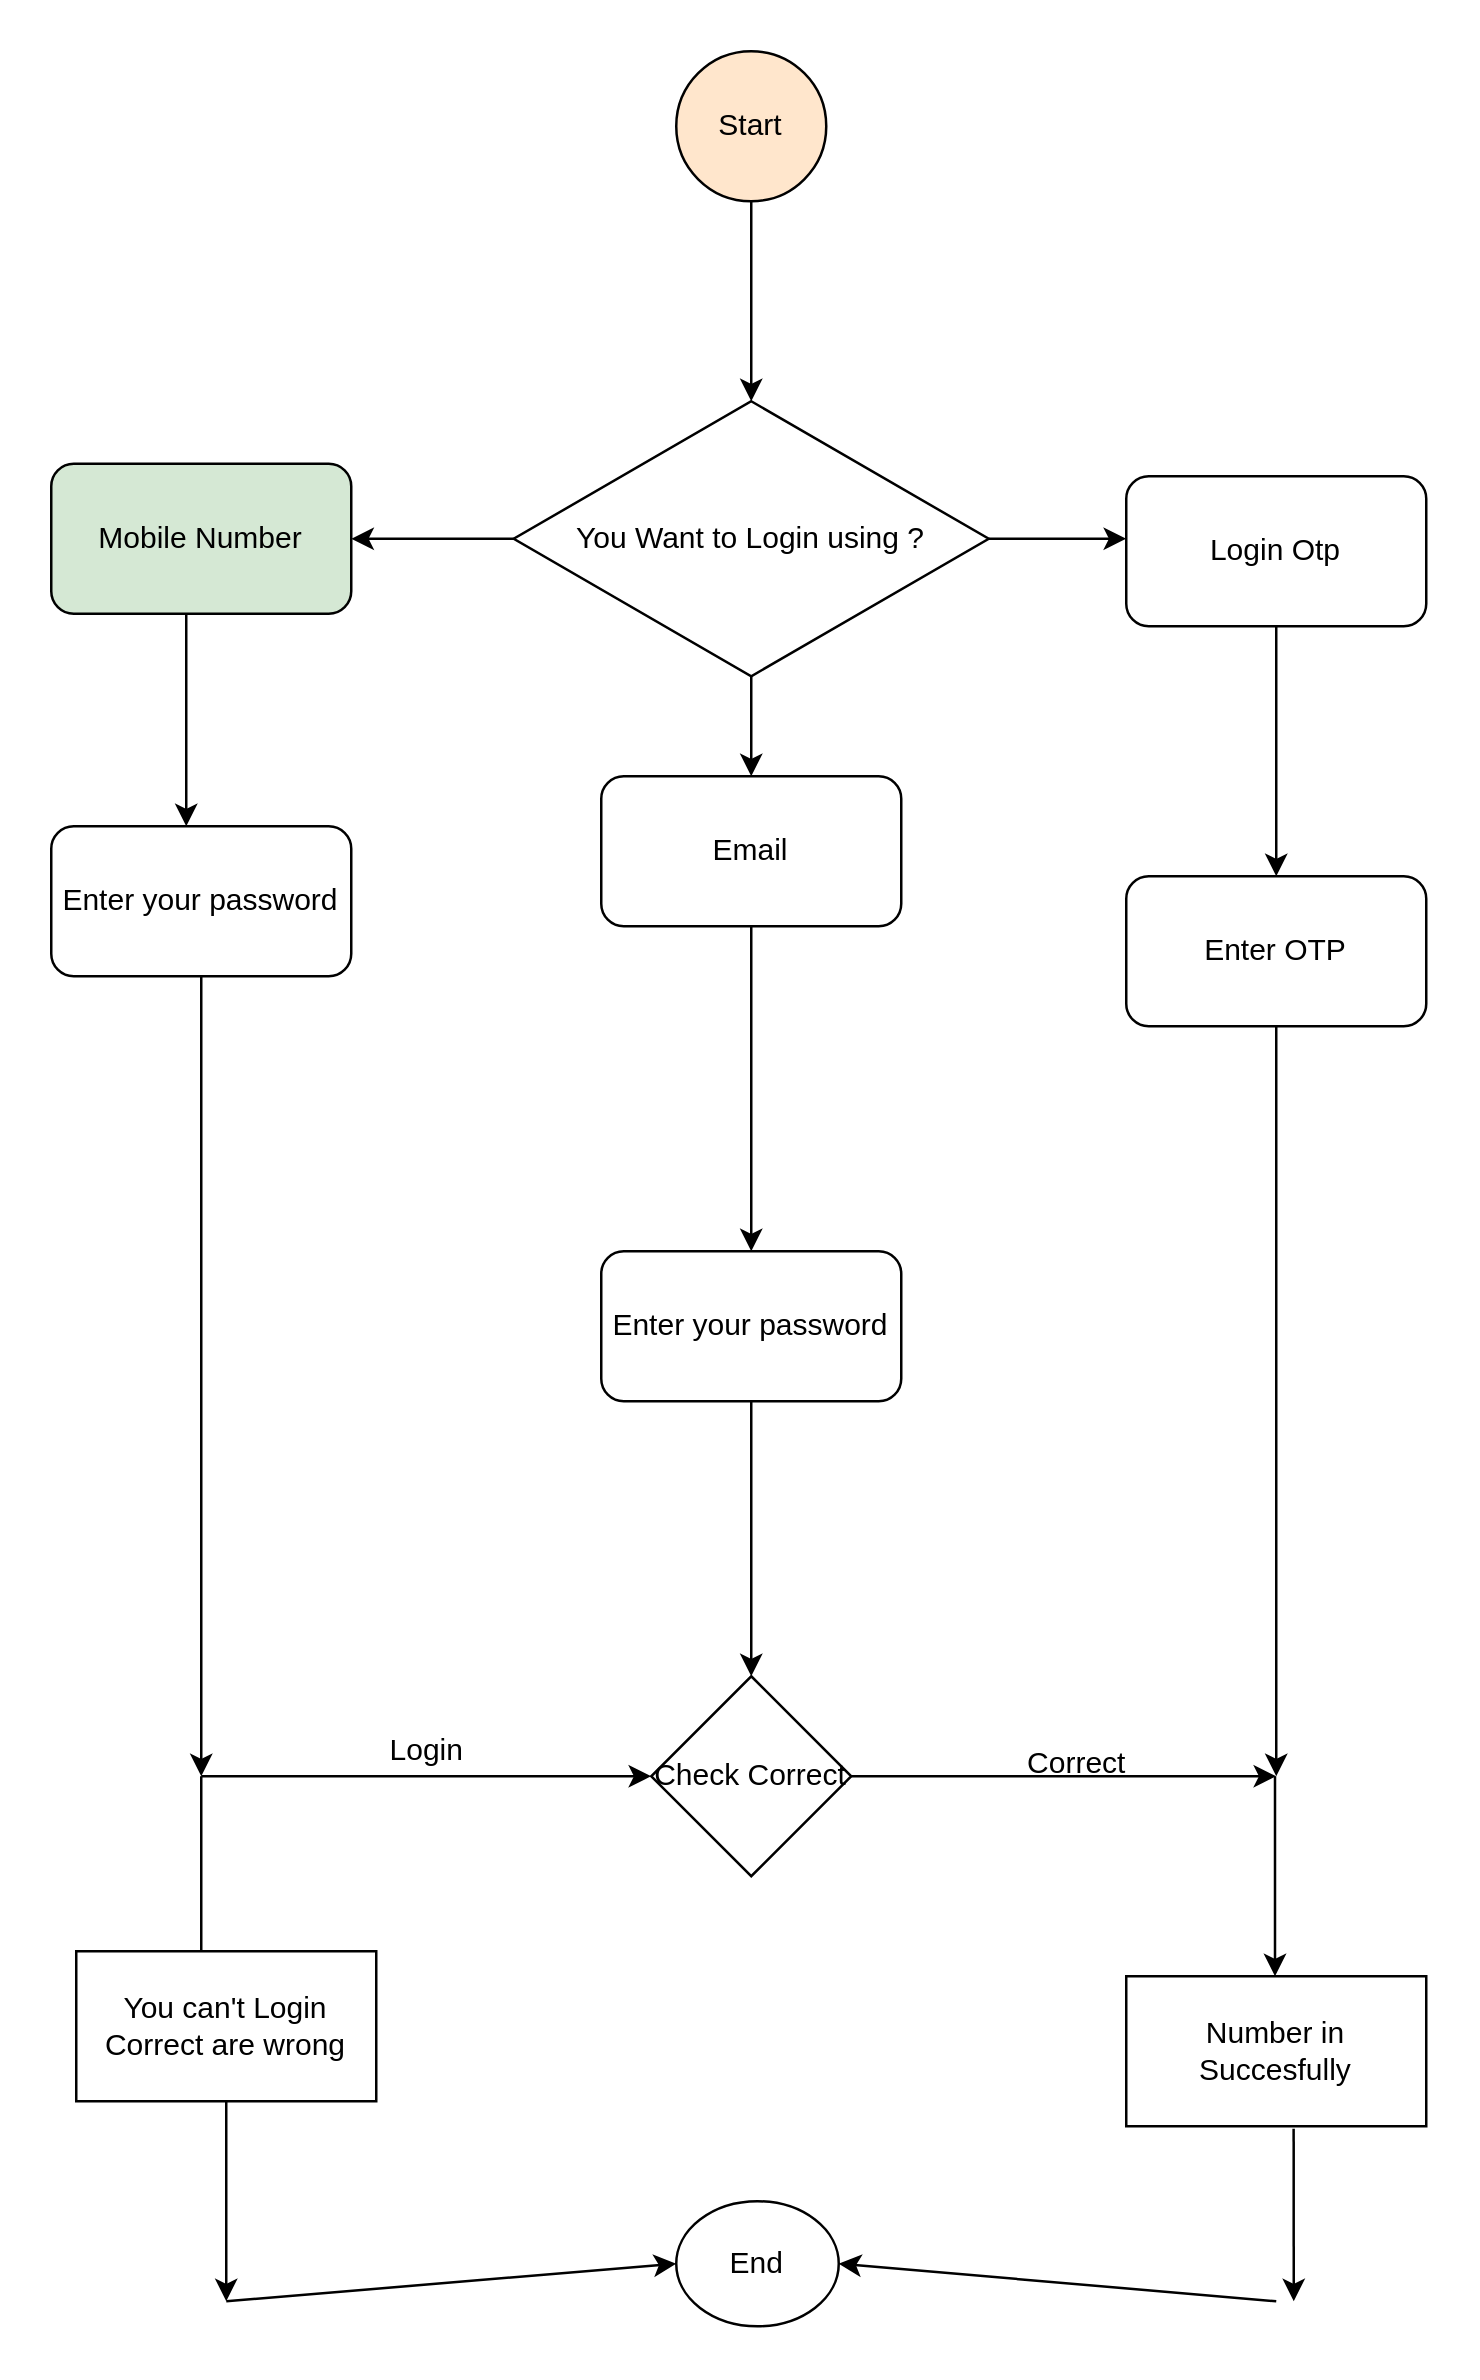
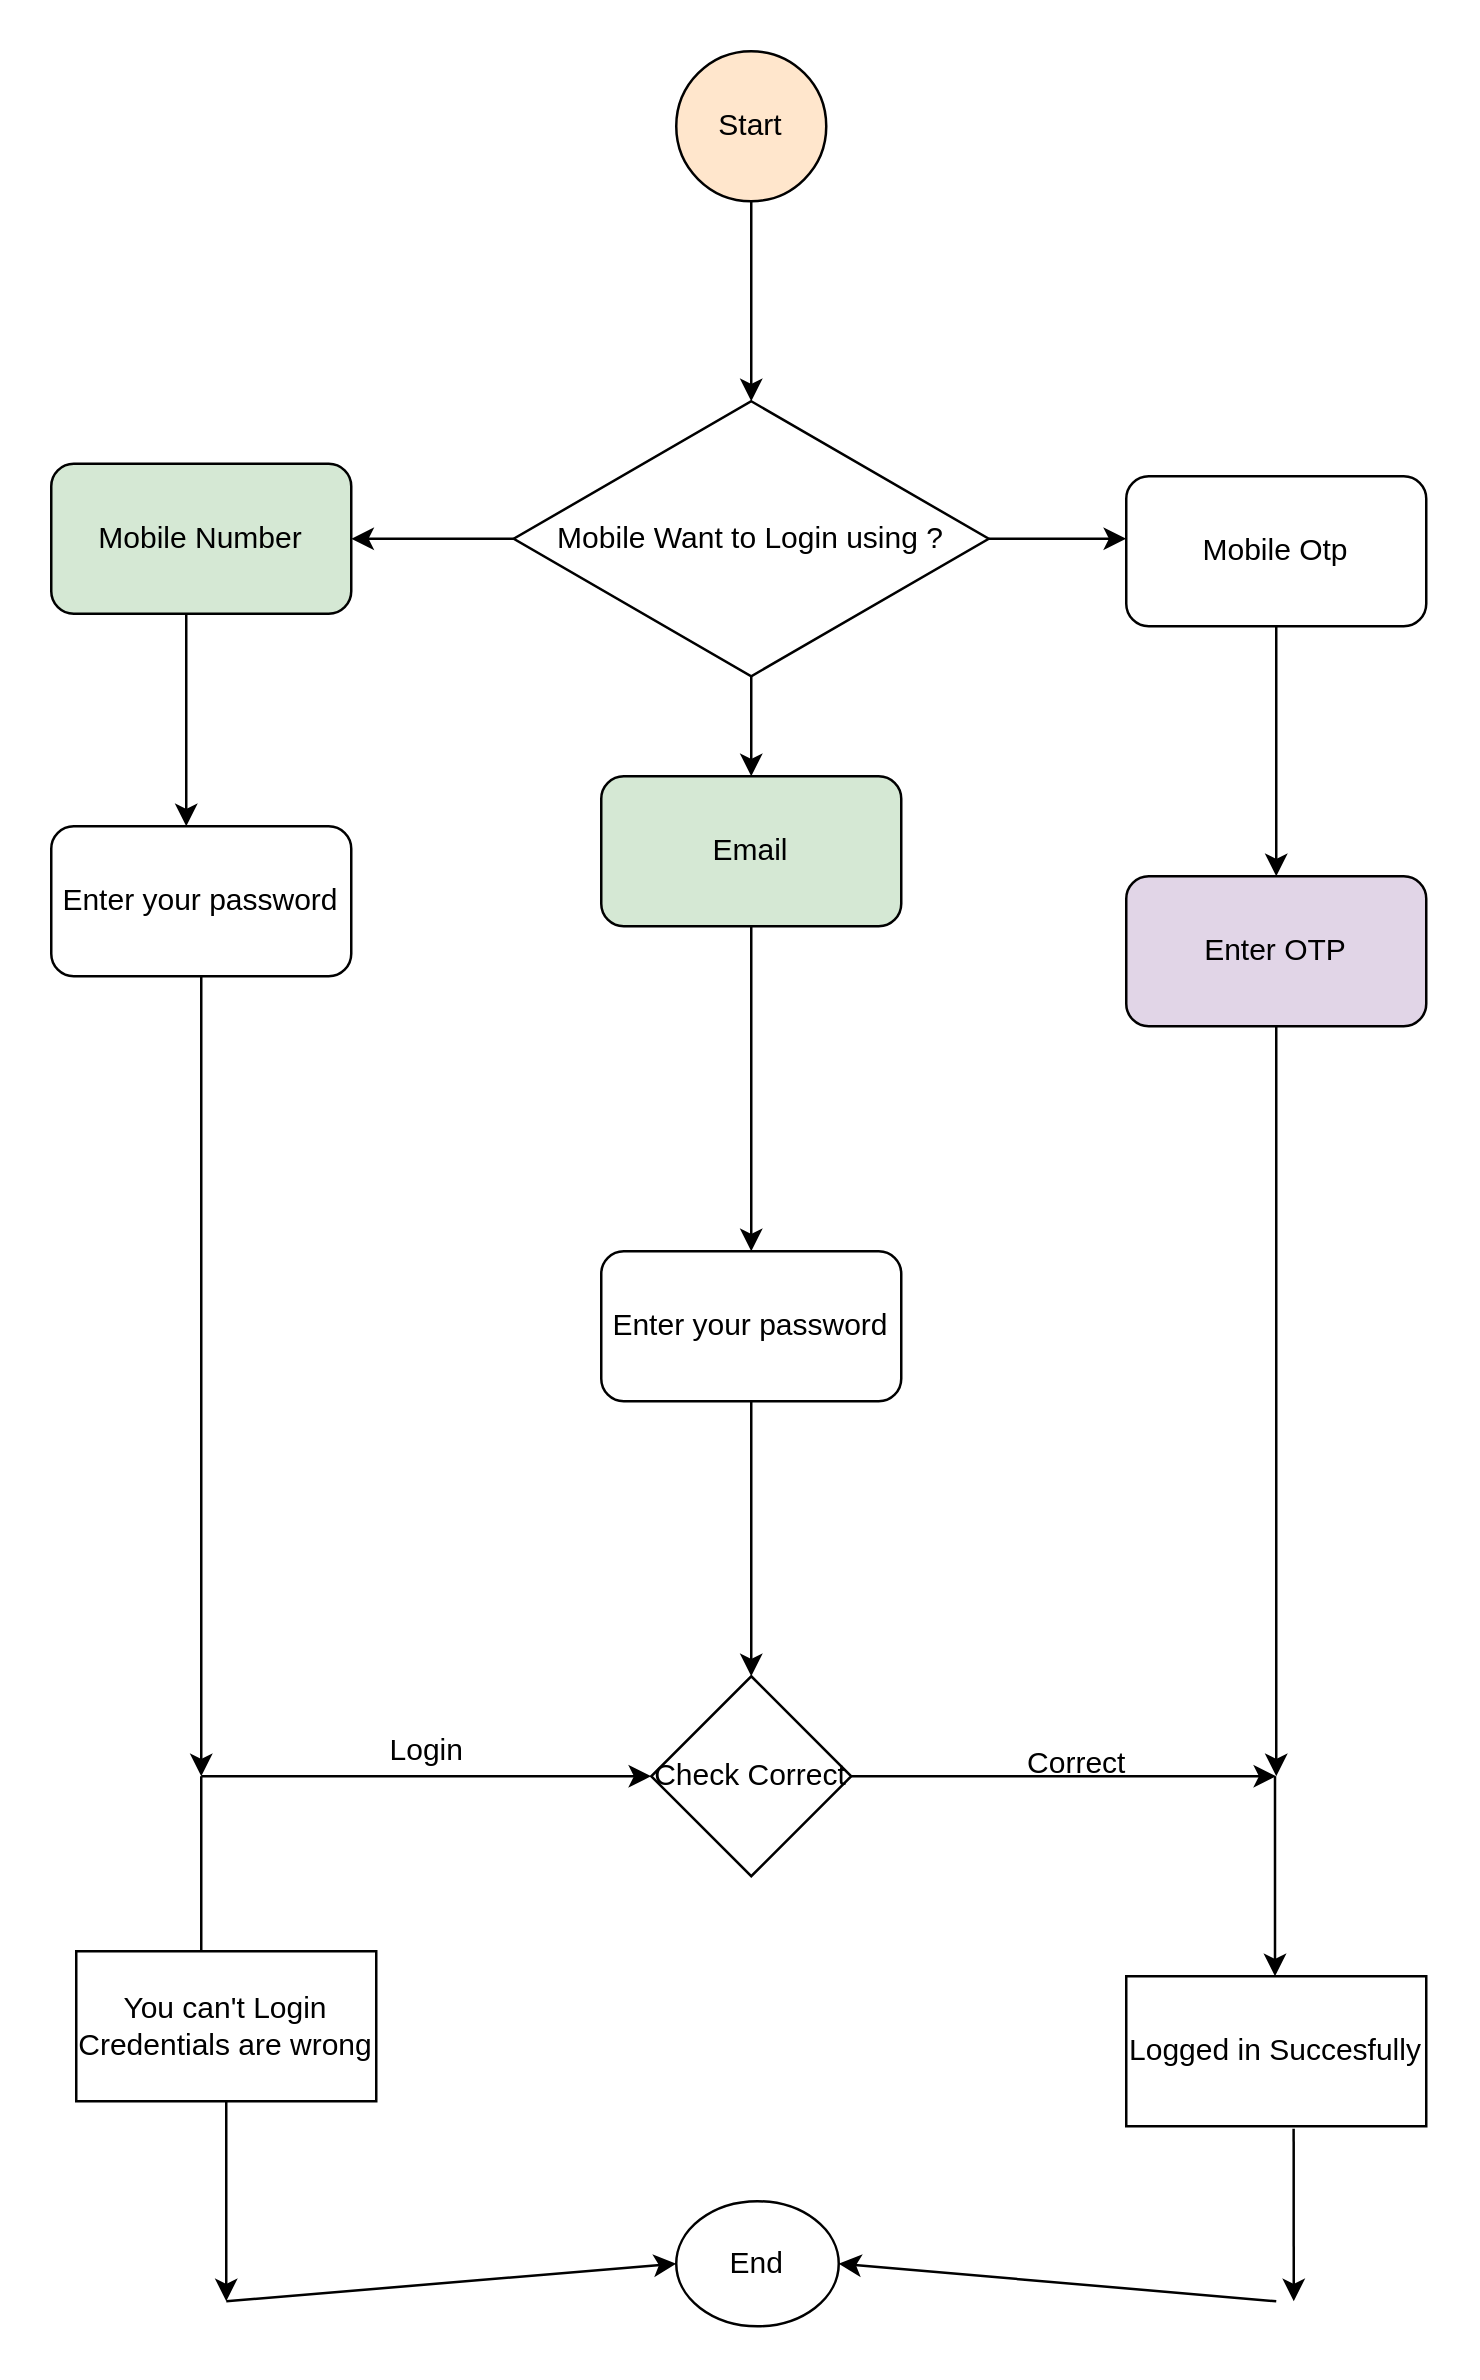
  <mxCell id="0" />
  <mxCell id="1" parent="0" />
  <mxCell id="2" value="Start" style="ellipse;whiteSpace=wrap;html=1;aspect=fixed;fillColor=#ffe6cc;" vertex="1" parent="1"><mxGeometry x="270" y="20" width="60" height="60" as="geometry" /></mxCell>
  <mxCell id="3" value="" style="endArrow=classic;html=1;rounded=0;exitX=0.5;exitY=1;exitDx=0;exitDy=0;" edge="1" parent="1" source="2"><mxGeometry width="50" height="50" relative="1" as="geometry"><mxPoint x="320" y="310" as="sourcePoint" /><mxPoint x="300" y="160" as="targetPoint" /></mxGeometry></mxCell>
- <mxCell id="4" value="You Want to Login using ?" style="rhombus;whiteSpace=wrap;html=1;" vertex="1" parent="1"><mxGeometry x="205" y="160" width="190" height="110" as="geometry" /></mxCell>
+ <mxCell id="4" value="Mobile Want to Login using ?" style="rhombus;whiteSpace=wrap;html=1;" vertex="1" parent="1"><mxGeometry x="205" y="160" width="190" height="110" as="geometry" /></mxCell>
  <mxCell id="5" value="" style="endArrow=classic;html=1;rounded=0;exitX=1;exitY=0.5;exitDx=0;exitDy=0;" edge="1" parent="1" source="4"><mxGeometry width="50" height="50" relative="1" as="geometry"><mxPoint x="320" y="300" as="sourcePoint" /><mxPoint x="450" y="215" as="targetPoint" /></mxGeometry></mxCell>
  <mxCell id="6" value="" style="endArrow=classic;html=1;rounded=0;exitX=0.5;exitY=1;exitDx=0;exitDy=0;" edge="1" parent="1" source="4"><mxGeometry width="50" height="50" relative="1" as="geometry"><mxPoint x="320" y="300" as="sourcePoint" /><mxPoint x="300" y="310" as="targetPoint" /></mxGeometry></mxCell>
  <mxCell id="7" value="" style="endArrow=classic;html=1;rounded=0;exitX=0;exitY=0.5;exitDx=0;exitDy=0;" edge="1" parent="1" source="4"><mxGeometry width="50" height="50" relative="1" as="geometry"><mxPoint x="320" y="300" as="sourcePoint" /><mxPoint x="140" y="215" as="targetPoint" /></mxGeometry></mxCell>
- <mxCell id="8" value="Login Otp" style="rounded=1;whiteSpace=wrap;html=1;" vertex="1" parent="1"><mxGeometry x="450" y="190" width="120" height="60" as="geometry" /></mxCell>
- <mxCell id="9" value="Email" style="rounded=1;whiteSpace=wrap;html=1;" vertex="1" parent="1"><mxGeometry x="240" y="310" width="120" height="60" as="geometry" /></mxCell>
+ <mxCell id="8" value="Mobile Otp" style="rounded=1;whiteSpace=wrap;html=1;" vertex="1" parent="1"><mxGeometry x="450" y="190" width="120" height="60" as="geometry" /></mxCell>
+ <mxCell id="9" value="Email" style="rounded=1;whiteSpace=wrap;html=1;fillColor=#d5e8d4;" vertex="1" parent="1"><mxGeometry x="240" y="310" width="120" height="60" as="geometry" /></mxCell>
  <mxCell id="10" value="Mobile Number" style="rounded=1;whiteSpace=wrap;html=1;fillColor=#d5e8d4;" vertex="1" parent="1"><mxGeometry x="20" y="185" width="120" height="60" as="geometry" /></mxCell>
  <mxCell id="11" value="" style="endArrow=classic;html=1;rounded=0;exitX=0.45;exitY=1;exitDx=0;exitDy=0;exitPerimeter=0;" edge="1" parent="1" source="10"><mxGeometry width="50" height="50" relative="1" as="geometry"><mxPoint x="320" y="300" as="sourcePoint" /><mxPoint x="74" y="330" as="targetPoint" /></mxGeometry></mxCell>
  <mxCell id="12" value="Enter your password" style="rounded=1;whiteSpace=wrap;html=1;" vertex="1" parent="1"><mxGeometry x="20" y="330" width="120" height="60" as="geometry" /></mxCell>
  <mxCell id="13" value="Enter your password" style="rounded=1;whiteSpace=wrap;html=1;" vertex="1" parent="1"><mxGeometry x="240" y="500" width="120" height="60" as="geometry" /></mxCell>
  <mxCell id="14" value="" style="endArrow=classic;html=1;rounded=0;exitX=0.5;exitY=1;exitDx=0;exitDy=0;entryX=0.5;entryY=0;entryDx=0;entryDy=0;" edge="1" parent="1" source="9" target="13"><mxGeometry width="50" height="50" relative="1" as="geometry"><mxPoint x="320" y="400" as="sourcePoint" /><mxPoint x="370" y="350" as="targetPoint" /></mxGeometry></mxCell>
  <mxCell id="15" value="" style="endArrow=classic;html=1;rounded=0;exitX=0.5;exitY=1;exitDx=0;exitDy=0;" edge="1" parent="1" source="8"><mxGeometry width="50" height="50" relative="1" as="geometry"><mxPoint x="320" y="400" as="sourcePoint" /><mxPoint x="510" y="350" as="targetPoint" /></mxGeometry></mxCell>
- <mxCell id="16" value="Enter OTP" style="rounded=1;whiteSpace=wrap;html=1;" vertex="1" parent="1"><mxGeometry x="450" y="350" width="120" height="60" as="geometry" /></mxCell>
+ <mxCell id="16" value="Enter OTP" style="rounded=1;whiteSpace=wrap;html=1;fillColor=#e1d5e7;" vertex="1" parent="1"><mxGeometry x="450" y="350" width="120" height="60" as="geometry" /></mxCell>
  <mxCell id="17" value="" style="endArrow=classic;html=1;rounded=0;" edge="1" parent="1"><mxGeometry width="50" height="50" relative="1" as="geometry"><mxPoint x="80" y="390" as="sourcePoint" /><mxPoint x="80" y="710" as="targetPoint" /></mxGeometry></mxCell>
  <mxCell id="18" value="" style="endArrow=classic;html=1;rounded=0;exitX=0.5;exitY=1;exitDx=0;exitDy=0;" edge="1" parent="1" source="16"><mxGeometry width="50" height="50" relative="1" as="geometry"><mxPoint x="320" y="500" as="sourcePoint" /><mxPoint x="510" y="710" as="targetPoint" /></mxGeometry></mxCell>
  <mxCell id="19" value="" style="endArrow=classic;html=1;rounded=0;exitX=0.5;exitY=1;exitDx=0;exitDy=0;" edge="1" parent="1" source="13"><mxGeometry width="50" height="50" relative="1" as="geometry"><mxPoint x="320" y="700" as="sourcePoint" /><mxPoint x="300" y="670" as="targetPoint" /></mxGeometry></mxCell>
  <mxCell id="20" value="Check Correct" style="rhombus;whiteSpace=wrap;html=1;" vertex="1" parent="1"><mxGeometry x="260" y="670" width="80" height="80" as="geometry" /></mxCell>
  <mxCell id="21" value="" style="endArrow=classic;html=1;rounded=0;entryX=0;entryY=0.5;entryDx=0;entryDy=0;" edge="1" parent="1" target="20"><mxGeometry width="50" height="50" relative="1" as="geometry"><mxPoint x="80" y="710" as="sourcePoint" /><mxPoint x="250" y="710" as="targetPoint" /></mxGeometry></mxCell>
  <mxCell id="22" value="" style="endArrow=classic;html=1;rounded=0;" edge="1" parent="1"><mxGeometry width="50" height="50" relative="1" as="geometry"><mxPoint x="340" y="710" as="sourcePoint" /><mxPoint x="510" y="710" as="targetPoint" /></mxGeometry></mxCell>
  <mxCell id="23" value="" style="endArrow=classic;html=1;rounded=0;" edge="1" parent="1"><mxGeometry width="50" height="50" relative="1" as="geometry"><mxPoint x="80" y="710" as="sourcePoint" /><mxPoint x="80" y="790" as="targetPoint" /></mxGeometry></mxCell>
  <mxCell id="24" value="" style="endArrow=classic;html=1;rounded=0;" edge="1" parent="1"><mxGeometry width="50" height="50" relative="1" as="geometry"><mxPoint x="509.5" y="710" as="sourcePoint" /><mxPoint x="509.5" y="790" as="targetPoint" /></mxGeometry></mxCell>
  <mxCell id="25" value="Correct" style="text;html=1;align=center;verticalAlign=middle;resizable=0;points=[];autosize=1;strokeColor=none;fillColor=none;" vertex="1" parent="1"><mxGeometry x="400" y="690" width="60" height="30" as="geometry" /></mxCell>
  <mxCell id="26" value="Login" style="text;html=1;align=center;verticalAlign=middle;resizable=0;points=[];autosize=1;strokeColor=none;fillColor=none;" vertex="1" parent="1"><mxGeometry x="135" y="685" width="70" height="30" as="geometry" /></mxCell>
- <mxCell id="27" value="Number in Succesfully" style="rounded=0;whiteSpace=wrap;html=1;" vertex="1" parent="1"><mxGeometry x="450" y="790" width="120" height="60" as="geometry" /></mxCell>
- <mxCell id="28" value="You can't Login Correct are wrong" style="rounded=0;whiteSpace=wrap;html=1;" vertex="1" parent="1"><mxGeometry x="30" y="780" width="120" height="60" as="geometry" /></mxCell>
+ <mxCell id="27" value="Logged in Succesfully" style="rounded=0;whiteSpace=wrap;html=1;" vertex="1" parent="1"><mxGeometry x="450" y="790" width="120" height="60" as="geometry" /></mxCell>
+ <mxCell id="28" value="You can't Login Credentials are wrong" style="rounded=0;whiteSpace=wrap;html=1;" vertex="1" parent="1"><mxGeometry x="30" y="780" width="120" height="60" as="geometry" /></mxCell>
  <mxCell id="29" value="" style="endArrow=classic;html=1;rounded=0;exitX=0.5;exitY=1;exitDx=0;exitDy=0;" edge="1" parent="1" source="28"><mxGeometry width="50" height="50" relative="1" as="geometry"><mxPoint x="320" y="790" as="sourcePoint" /><mxPoint x="90" y="920" as="targetPoint" /></mxGeometry></mxCell>
  <mxCell id="30" value="" style="endArrow=classic;html=1;rounded=0;exitX=0.558;exitY=1.017;exitDx=0;exitDy=0;exitPerimeter=0;" edge="1" parent="1" source="27"><mxGeometry width="50" height="50" relative="1" as="geometry"><mxPoint x="320" y="790" as="sourcePoint" /><mxPoint x="517" y="920" as="targetPoint" /></mxGeometry></mxCell>
  <mxCell id="31" value="" style="endArrow=classic;html=1;rounded=0;entryX=0;entryY=0.5;entryDx=0;entryDy=0;" edge="1" parent="1" target="33"><mxGeometry width="50" height="50" relative="1" as="geometry"><mxPoint x="90" y="920" as="sourcePoint" /><mxPoint x="260" y="920" as="targetPoint" /></mxGeometry></mxCell>
  <mxCell id="32" value="" style="endArrow=classic;html=1;rounded=0;entryX=1;entryY=0.5;entryDx=0;entryDy=0;" edge="1" parent="1" target="33"><mxGeometry width="50" height="50" relative="1" as="geometry"><mxPoint x="510" y="920" as="sourcePoint" /><mxPoint x="370" y="920" as="targetPoint" /></mxGeometry></mxCell>
  <mxCell id="33" value="End" style="ellipse;whiteSpace=wrap;html=1;aspect=fixed;" vertex="1" parent="1"><mxGeometry x="270" y="880" width="65" height="50" as="geometry" /></mxCell>
